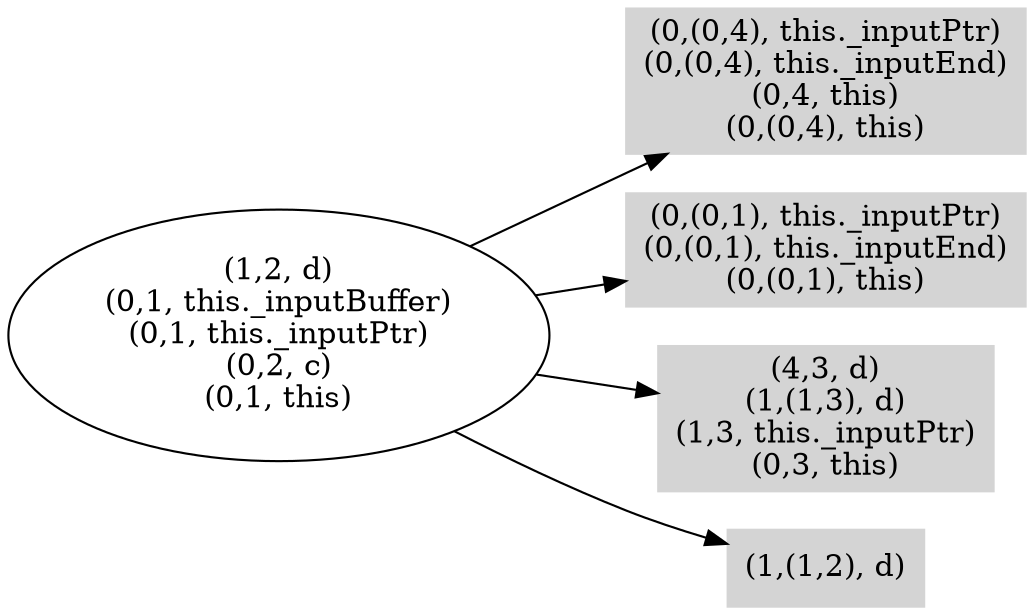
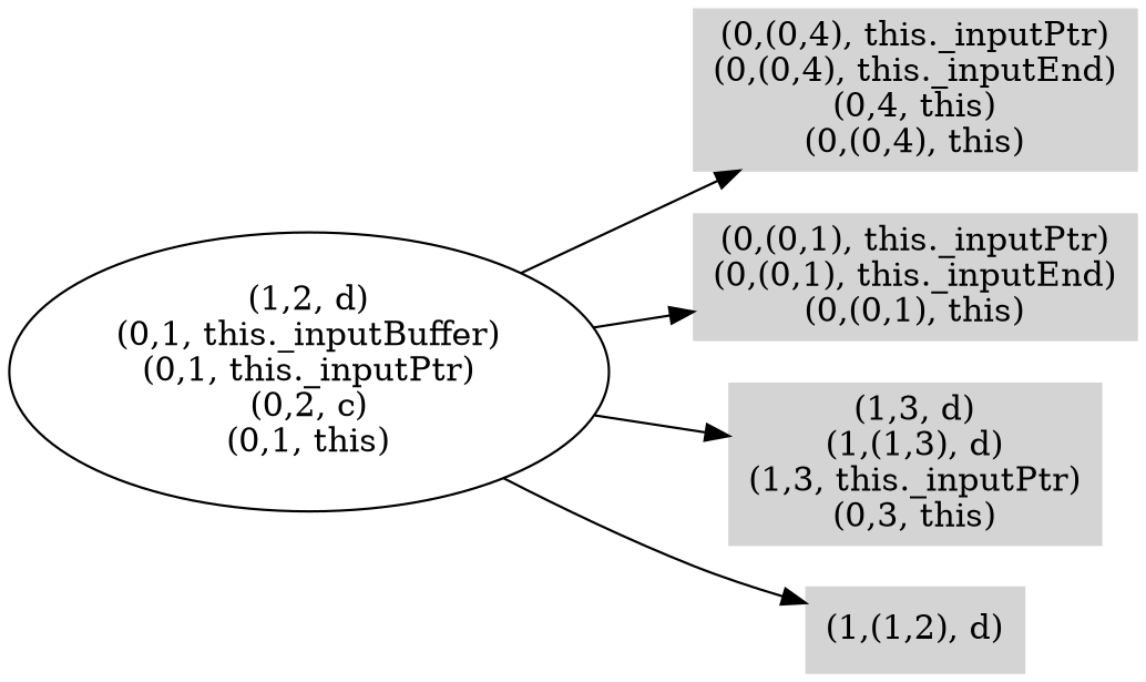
  digraph {
    rankdir=LR
    node [color=".0 .0 .83" shape=box style=filled]
    n1 [label="(0,(0,4), this._inputPtr)\n(0,(0,4), this._inputEnd)\n(0,4, this)\n(0,(0,4), this)"]
    n2 [label="(0,(0,1), this._inputPtr)\n(0,(0,1), this._inputEnd)\n(0,(0,1), this)"]
-   n3 [label="(4,3, d)\n(1,(1,3), d)\n(1,3, this._inputPtr)\n(0,3, this)"]
+   n3 [label="(1,3, d)\n(1,(1,3), d)\n(1,3, this._inputPtr)\n(0,3, this)"]
    n4 [label="(1,(1,2), d)"]
    n5 [label="(1,2, d)\n(0,1, this._inputBuffer)\n(0,1, this._inputPtr)\n(0,2, c)\n(0,1, this)" color="" shape="" style=""]
    n5 -> n1
    n5 -> n2
    n5 -> n3
    n5 -> n4
  }
